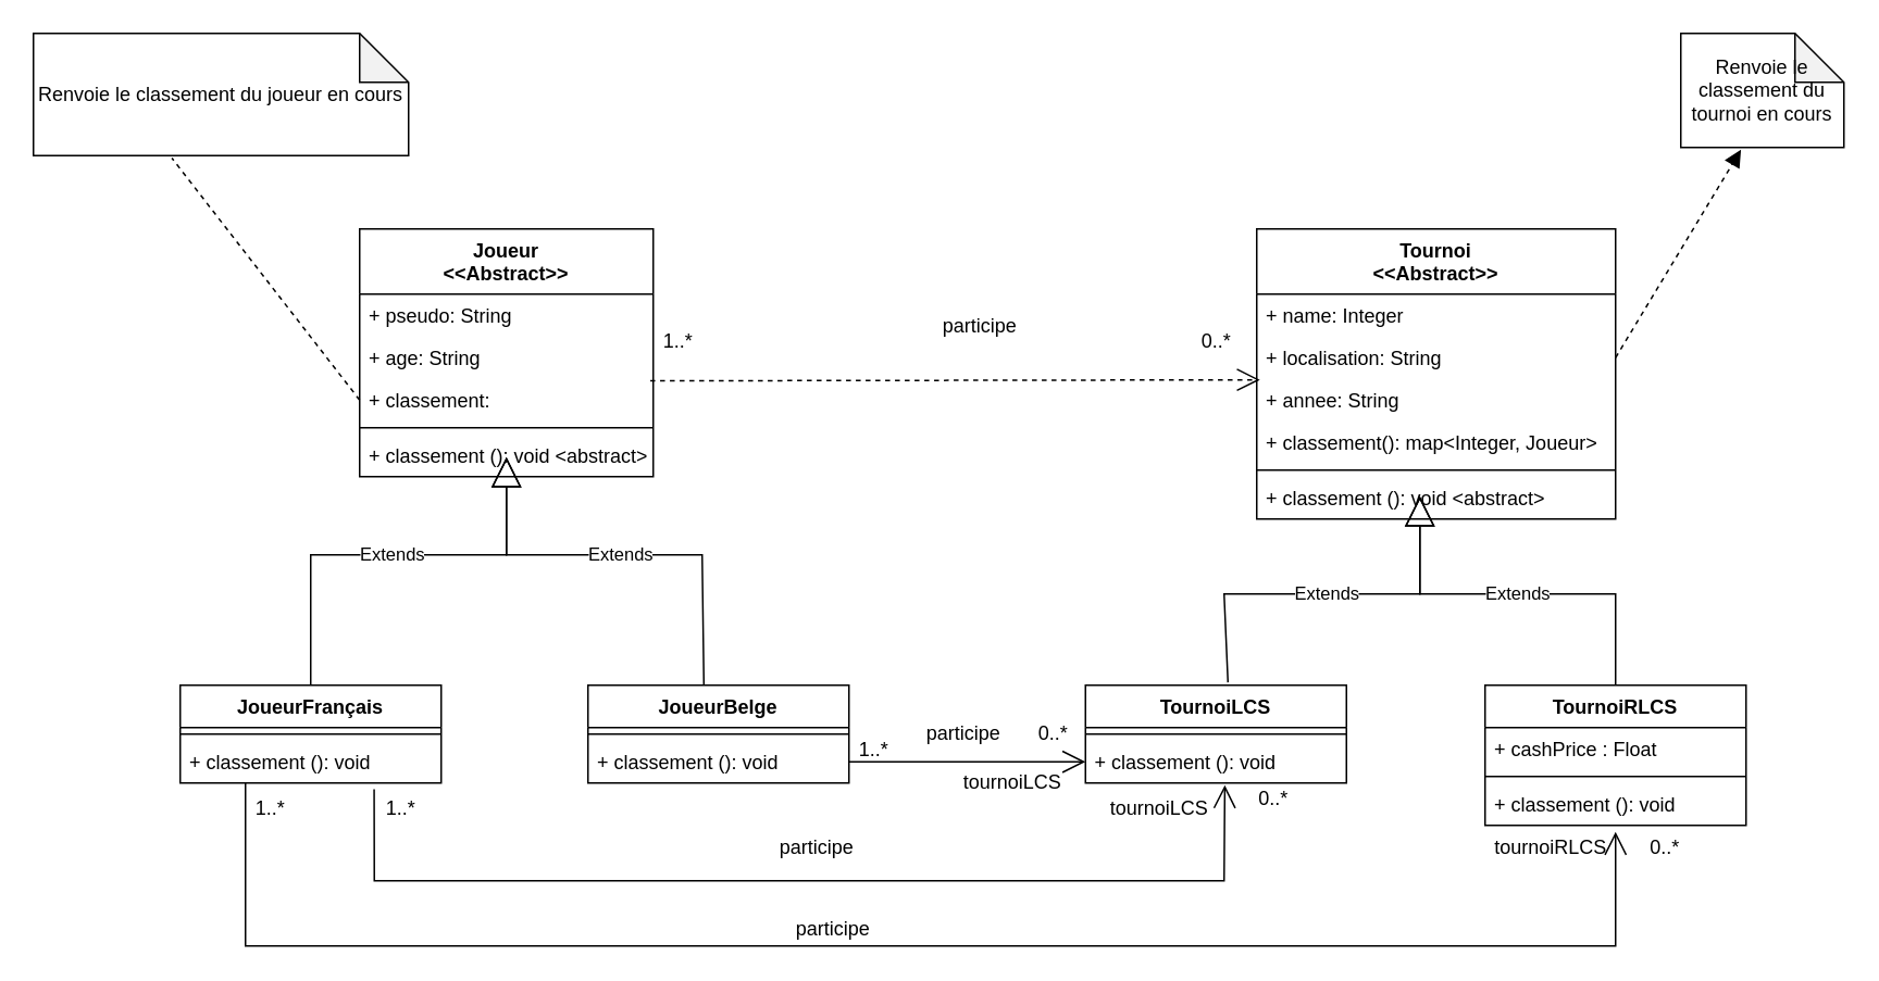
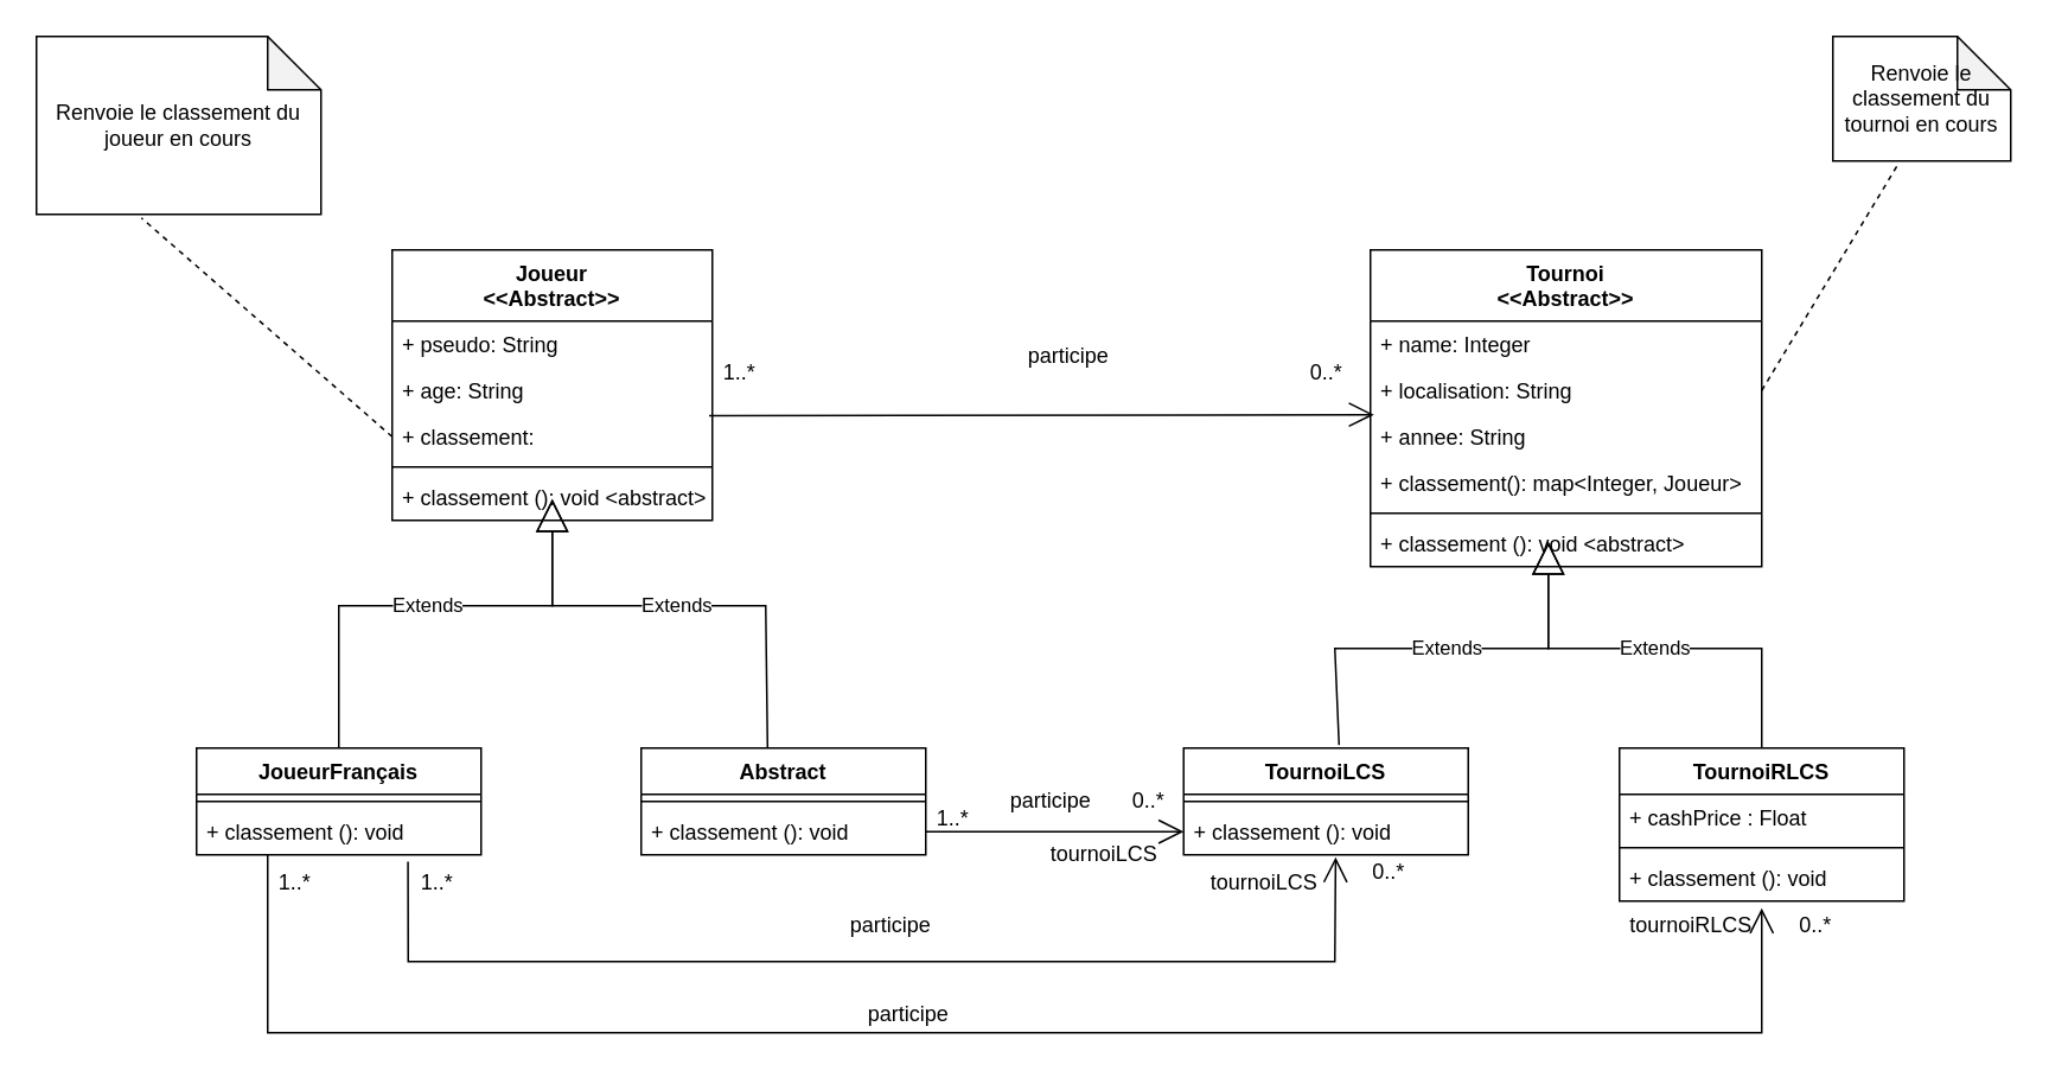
  <mxCell id="0" />
  <mxCell id="1" parent="0" />
  <mxCell id="2" value="Joueur&#10;&lt;&lt;Abstract&gt;&gt;" style="swimlane;fontStyle=1;align=center;verticalAlign=top;childLayout=stackLayout;horizontal=1;startSize=40;horizontalStack=0;resizeParent=1;resizeParentMax=0;resizeLast=0;collapsible=1;marginBottom=0;" parent="1" vertex="1"><mxGeometry x="220" y="140" width="180" height="152" as="geometry" /></mxCell>
  <mxCell id="3" value="+ pseudo: String" style="text;strokeColor=none;fillColor=none;align=left;verticalAlign=top;spacingLeft=4;spacingRight=4;overflow=hidden;rotatable=0;points=[[0,0.5],[1,0.5]];portConstraint=eastwest;" parent="2" vertex="1"><mxGeometry y="40" width="180" height="26" as="geometry" /></mxCell>
  <mxCell id="4" value="+ age: String" style="text;strokeColor=none;fillColor=none;align=left;verticalAlign=top;spacingLeft=4;spacingRight=4;overflow=hidden;rotatable=0;points=[[0,0.5],[1,0.5]];portConstraint=eastwest;" parent="2" vertex="1"><mxGeometry y="66" width="180" height="26" as="geometry" /></mxCell>
  <mxCell id="5" value="+ classement: " style="text;strokeColor=none;fillColor=none;align=left;verticalAlign=top;spacingLeft=4;spacingRight=4;overflow=hidden;rotatable=0;points=[[0,0.5],[1,0.5]];portConstraint=eastwest;" parent="2" vertex="1"><mxGeometry y="92" width="180" height="26" as="geometry" /></mxCell>
  <mxCell id="6" value="" style="line;strokeWidth=1;fillColor=none;align=left;verticalAlign=middle;spacingTop=-1;spacingLeft=3;spacingRight=3;rotatable=0;labelPosition=right;points=[];portConstraint=eastwest;" parent="2" vertex="1"><mxGeometry y="118" width="180" height="8" as="geometry" /></mxCell>
  <mxCell id="7" value="+ classement (): void &lt;abstract&gt;" style="text;strokeColor=none;fillColor=none;align=left;verticalAlign=top;spacingLeft=4;spacingRight=4;overflow=hidden;rotatable=0;points=[[0,0.5],[1,0.5]];portConstraint=eastwest;" parent="2" vertex="1"><mxGeometry y="126" width="180" height="26" as="geometry" /></mxCell>
  <mxCell id="8" value="JoueurFrançais" style="swimlane;fontStyle=1;align=center;verticalAlign=top;childLayout=stackLayout;horizontal=1;startSize=26;horizontalStack=0;resizeParent=1;resizeParentMax=0;resizeLast=0;collapsible=1;marginBottom=0;" parent="1" vertex="1"><mxGeometry x="110" y="420" width="160" height="60" as="geometry" /></mxCell>
  <mxCell id="9" value="" style="line;strokeWidth=1;fillColor=none;align=left;verticalAlign=middle;spacingTop=-1;spacingLeft=3;spacingRight=3;rotatable=0;labelPosition=right;points=[];portConstraint=eastwest;" parent="8" vertex="1"><mxGeometry y="26" width="160" height="8" as="geometry" /></mxCell>
  <mxCell id="10" value="+ classement (): void" style="text;strokeColor=none;fillColor=none;align=left;verticalAlign=top;spacingLeft=4;spacingRight=4;overflow=hidden;rotatable=0;points=[[0,0.5],[1,0.5]];portConstraint=eastwest;" parent="8" vertex="1"><mxGeometry y="34" width="160" height="26" as="geometry" /></mxCell>
- <mxCell id="11" value="JoueurBelge" style="swimlane;fontStyle=1;align=center;verticalAlign=top;childLayout=stackLayout;horizontal=1;startSize=26;horizontalStack=0;resizeParent=1;resizeParentMax=0;resizeLast=0;collapsible=1;marginBottom=0;" parent="1" vertex="1"><mxGeometry x="360" y="420" width="160" height="60" as="geometry" /></mxCell>
+ <mxCell id="11" value="Abstract" style="swimlane;fontStyle=1;align=center;verticalAlign=top;childLayout=stackLayout;horizontal=1;startSize=26;horizontalStack=0;resizeParent=1;resizeParentMax=0;resizeLast=0;collapsible=1;marginBottom=0;" parent="1" vertex="1"><mxGeometry x="360" y="420" width="160" height="60" as="geometry" /></mxCell>
  <mxCell id="12" value="" style="line;strokeWidth=1;fillColor=none;align=left;verticalAlign=middle;spacingTop=-1;spacingLeft=3;spacingRight=3;rotatable=0;labelPosition=right;points=[];portConstraint=eastwest;" parent="11" vertex="1"><mxGeometry y="26" width="160" height="8" as="geometry" /></mxCell>
  <mxCell id="13" value="+ classement (): void" style="text;strokeColor=none;fillColor=none;align=left;verticalAlign=top;spacingLeft=4;spacingRight=4;overflow=hidden;rotatable=0;points=[[0,0.5],[1,0.5]];portConstraint=eastwest;" parent="11" vertex="1"><mxGeometry y="34" width="160" height="26" as="geometry" /></mxCell>
  <mxCell id="14" value="Extends" style="endArrow=block;endSize=16;endFill=0;html=1;rounded=0;exitX=0.5;exitY=0;exitDx=0;exitDy=0;" parent="1" source="8" edge="1"><mxGeometry width="160" relative="1" as="geometry"><mxPoint x="110" y="350" as="sourcePoint" /><mxPoint x="310" y="280" as="targetPoint" /><Array as="points"><mxPoint x="190" y="340" /><mxPoint x="310" y="340" /></Array></mxGeometry></mxCell>
  <mxCell id="15" value="Tournoi&#10;&lt;&lt;Abstract&gt;&gt;" style="swimlane;fontStyle=1;align=center;verticalAlign=top;childLayout=stackLayout;horizontal=1;startSize=40;horizontalStack=0;resizeParent=1;resizeParentMax=0;resizeLast=0;collapsible=1;marginBottom=0;" parent="1" vertex="1"><mxGeometry x="770" y="140" width="220" height="178" as="geometry" /></mxCell>
  <mxCell id="16" value="+ name: Integer" style="text;strokeColor=none;fillColor=none;align=left;verticalAlign=top;spacingLeft=4;spacingRight=4;overflow=hidden;rotatable=0;points=[[0,0.5],[1,0.5]];portConstraint=eastwest;" parent="15" vertex="1"><mxGeometry y="40" width="220" height="26" as="geometry" /></mxCell>
  <mxCell id="17" value="+ localisation: String " style="text;strokeColor=none;fillColor=none;align=left;verticalAlign=top;spacingLeft=4;spacingRight=4;overflow=hidden;rotatable=0;points=[[0,0.5],[1,0.5]];portConstraint=eastwest;" parent="15" vertex="1"><mxGeometry y="66" width="220" height="26" as="geometry" /></mxCell>
  <mxCell id="18" value="+ annee: String" style="text;strokeColor=none;fillColor=none;align=left;verticalAlign=top;spacingLeft=4;spacingRight=4;overflow=hidden;rotatable=0;points=[[0,0.5],[1,0.5]];portConstraint=eastwest;" parent="15" vertex="1"><mxGeometry y="92" width="220" height="26" as="geometry" /></mxCell>
  <mxCell id="19" value="+ classement(): map&lt;Integer, Joueur&gt;" style="text;strokeColor=none;fillColor=none;align=left;verticalAlign=top;spacingLeft=4;spacingRight=4;overflow=hidden;rotatable=0;points=[[0,0.5],[1,0.5]];portConstraint=eastwest;" parent="15" vertex="1"><mxGeometry y="118" width="220" height="26" as="geometry" /></mxCell>
  <mxCell id="20" value="" style="line;strokeWidth=1;fillColor=none;align=left;verticalAlign=middle;spacingTop=-1;spacingLeft=3;spacingRight=3;rotatable=0;labelPosition=right;points=[];portConstraint=eastwest;" parent="15" vertex="1"><mxGeometry y="144" width="220" height="8" as="geometry" /></mxCell>
  <mxCell id="21" value="+ classement (): void &lt;abstract&gt;" style="text;strokeColor=none;fillColor=none;align=left;verticalAlign=top;spacingLeft=4;spacingRight=4;overflow=hidden;rotatable=0;points=[[0,0.5],[1,0.5]];portConstraint=eastwest;" parent="15" vertex="1"><mxGeometry y="152" width="220" height="26" as="geometry" /></mxCell>
- <mxCell id="22" value="" style="endArrow=open;endFill=1;endSize=12;html=1;rounded=0;entryX=0.009;entryY=0.023;entryDx=0;entryDy=0;entryPerimeter=0;exitX=0.99;exitY=0.047;exitDx=0;exitDy=0;exitPerimeter=0;dashed=1;" parent="1" source="5" target="18" edge="1"><mxGeometry width="160" relative="1" as="geometry"><mxPoint x="400" y="208.5" as="sourcePoint" /><mxPoint x="560" y="208.5" as="targetPoint" /></mxGeometry></mxCell>
- <mxCell id="23" value="Renvoie le classement du joueur en cours" style="shape=note;whiteSpace=wrap;html=1;backgroundOutline=1;darkOpacity=0.05;" parent="1" vertex="1"><mxGeometry x="20" y="20" width="230" height="75" as="geometry" /></mxCell>
+ <mxCell id="22" value="" style="endArrow=open;endFill=1;endSize=12;html=1;rounded=0;entryX=0.009;entryY=0.023;entryDx=0;entryDy=0;entryPerimeter=0;exitX=0.99;exitY=0.047;exitDx=0;exitDy=0;exitPerimeter=0;" parent="1" source="5" target="18" edge="1"><mxGeometry width="160" relative="1" as="geometry"><mxPoint x="400" y="208.5" as="sourcePoint" /><mxPoint x="560" y="208.5" as="targetPoint" /></mxGeometry></mxCell>
+ <mxCell id="23" value="Renvoie le classement du joueur en cours" style="shape=note;whiteSpace=wrap;html=1;backgroundOutline=1;darkOpacity=0.05;" parent="1" vertex="1"><mxGeometry x="20" y="20" width="160" height="100" as="geometry" /></mxCell>
  <mxCell id="24" value="" style="html=1;verticalAlign=bottom;endArrow=none;dashed=1;endSize=8;rounded=0;exitX=0;exitY=0.5;exitDx=0;exitDy=0;entryX=0.369;entryY=1.02;entryDx=0;entryDy=0;entryPerimeter=0;" parent="1" source="5" target="23" edge="1"><mxGeometry relative="1" as="geometry"><mxPoint x="90" y="210" as="sourcePoint" /><mxPoint x="10" y="210" as="targetPoint" /></mxGeometry></mxCell>
  <mxCell id="25" value="participe" style="text;html=1;align=center;verticalAlign=middle;resizable=0;points=[];autosize=1;strokeColor=none;fillColor=none;" parent="1" vertex="1"><mxGeometry x="570" y="190" width="60" height="20" as="geometry" /></mxCell>
  <mxCell id="26" value="0..*" style="text;html=1;align=center;verticalAlign=middle;resizable=0;points=[];autosize=1;strokeColor=none;fillColor=none;" parent="1" vertex="1"><mxGeometry x="730" y="199" width="30" height="20" as="geometry" /></mxCell>
  <mxCell id="27" value="1..*" style="text;html=1;align=center;verticalAlign=middle;resizable=0;points=[];autosize=1;strokeColor=none;fillColor=none;" parent="1" vertex="1"><mxGeometry x="400" y="199" width="30" height="20" as="geometry" /></mxCell>
  <mxCell id="28" value="Renvoie le classement du tournoi en cours" style="shape=note;whiteSpace=wrap;html=1;backgroundOutline=1;darkOpacity=0.05;" parent="1" vertex="1"><mxGeometry x="1030" y="20" width="100" height="70" as="geometry" /></mxCell>
- <mxCell id="29" value="" style="html=1;verticalAlign=bottom;endArrow=block;dashed=1;endSize=8;rounded=0;exitX=1;exitY=0.5;exitDx=0;exitDy=0;entryX=0.369;entryY=1.02;entryDx=0;entryDy=0;entryPerimeter=0;" parent="1" source="17" target="28" edge="1"><mxGeometry relative="1" as="geometry"><mxPoint x="930" y="219" as="sourcePoint" /><mxPoint x="840" y="154" as="targetPoint" /></mxGeometry></mxCell>
+ <mxCell id="29" value="" style="html=1;verticalAlign=bottom;endArrow=none;dashed=1;endSize=8;rounded=0;exitX=1;exitY=0.5;exitDx=0;exitDy=0;entryX=0.369;entryY=1.02;entryDx=0;entryDy=0;entryPerimeter=0;" parent="1" source="17" target="28" edge="1"><mxGeometry relative="1" as="geometry"><mxPoint x="930" y="219" as="sourcePoint" /><mxPoint x="840" y="154" as="targetPoint" /></mxGeometry></mxCell>
  <mxCell id="30" value="Extends" style="endArrow=block;endSize=16;endFill=0;html=1;rounded=0;exitX=0.444;exitY=-0.008;exitDx=0;exitDy=0;exitPerimeter=0;" parent="1" source="11" edge="1"><mxGeometry width="160" relative="1" as="geometry"><mxPoint x="430" y="400" as="sourcePoint" /><mxPoint x="310" y="280" as="targetPoint" /><Array as="points"><mxPoint x="430" y="340" /><mxPoint x="310" y="340" /></Array></mxGeometry></mxCell>
  <mxCell id="31" value="TournoiLCS" style="swimlane;fontStyle=1;align=center;verticalAlign=top;childLayout=stackLayout;horizontal=1;startSize=26;horizontalStack=0;resizeParent=1;resizeParentMax=0;resizeLast=0;collapsible=1;marginBottom=0;" parent="1" vertex="1"><mxGeometry x="665" y="420" width="160" height="60" as="geometry" /></mxCell>
  <mxCell id="32" value="" style="line;strokeWidth=1;fillColor=none;align=left;verticalAlign=middle;spacingTop=-1;spacingLeft=3;spacingRight=3;rotatable=0;labelPosition=right;points=[];portConstraint=eastwest;" parent="31" vertex="1"><mxGeometry y="26" width="160" height="8" as="geometry" /></mxCell>
  <mxCell id="33" value="+ classement (): void" style="text;strokeColor=none;fillColor=none;align=left;verticalAlign=top;spacingLeft=4;spacingRight=4;overflow=hidden;rotatable=0;points=[[0,0.5],[1,0.5]];portConstraint=eastwest;" parent="31" vertex="1"><mxGeometry y="34" width="160" height="26" as="geometry" /></mxCell>
  <mxCell id="34" value="Extends" style="endArrow=block;endSize=16;endFill=0;html=1;rounded=0;exitX=0.546;exitY=-0.029;exitDx=0;exitDy=0;exitPerimeter=0;" parent="1" source="31" edge="1"><mxGeometry width="160" relative="1" as="geometry"><mxPoint x="670" y="374" as="sourcePoint" /><mxPoint x="870" y="304" as="targetPoint" /><Array as="points"><mxPoint x="750" y="364" /><mxPoint x="870" y="364" /></Array></mxGeometry></mxCell>
  <mxCell id="35" value="Extends" style="endArrow=block;endSize=16;endFill=0;html=1;rounded=0;" parent="1" edge="1"><mxGeometry width="160" relative="1" as="geometry"><mxPoint x="990" y="424" as="sourcePoint" /><mxPoint x="870" y="304" as="targetPoint" /><Array as="points"><mxPoint x="990" y="364" /><mxPoint x="870" y="364" /></Array></mxGeometry></mxCell>
  <mxCell id="36" value="TournoiRLCS" style="swimlane;fontStyle=1;align=center;verticalAlign=top;childLayout=stackLayout;horizontal=1;startSize=26;horizontalStack=0;resizeParent=1;resizeParentMax=0;resizeLast=0;collapsible=1;marginBottom=0;" parent="1" vertex="1"><mxGeometry x="910" y="420" width="160" height="86" as="geometry" /></mxCell>
  <mxCell id="37" value="+ cashPrice : Float" style="text;strokeColor=none;fillColor=none;align=left;verticalAlign=top;spacingLeft=4;spacingRight=4;overflow=hidden;rotatable=0;points=[[0,0.5],[1,0.5]];portConstraint=eastwest;" parent="36" vertex="1"><mxGeometry y="26" width="160" height="26" as="geometry" /></mxCell>
  <mxCell id="38" value="" style="line;strokeWidth=1;fillColor=none;align=left;verticalAlign=middle;spacingTop=-1;spacingLeft=3;spacingRight=3;rotatable=0;labelPosition=right;points=[];portConstraint=eastwest;" parent="36" vertex="1"><mxGeometry y="52" width="160" height="8" as="geometry" /></mxCell>
  <mxCell id="39" value="+ classement (): void" style="text;strokeColor=none;fillColor=none;align=left;verticalAlign=top;spacingLeft=4;spacingRight=4;overflow=hidden;rotatable=0;points=[[0,0.5],[1,0.5]];portConstraint=eastwest;" parent="36" vertex="1"><mxGeometry y="60" width="160" height="26" as="geometry" /></mxCell>
  <mxCell id="40" value="" style="endArrow=open;endFill=1;endSize=12;html=1;rounded=0;entryX=0;entryY=0.5;entryDx=0;entryDy=0;exitX=1;exitY=0.5;exitDx=0;exitDy=0;" parent="1" source="13" target="33" edge="1"><mxGeometry width="160" relative="1" as="geometry"><mxPoint x="520" y="462.5" as="sourcePoint" /><mxPoint x="660" y="463" as="targetPoint" /></mxGeometry></mxCell>
  <mxCell id="41" value="" style="endArrow=open;endFill=1;endSize=12;html=1;rounded=0;exitX=0.743;exitY=1.146;exitDx=0;exitDy=0;exitPerimeter=0;entryX=0.534;entryY=1.049;entryDx=0;entryDy=0;entryPerimeter=0;" parent="1" source="10" target="33" edge="1"><mxGeometry width="160" relative="1" as="geometry"><mxPoint x="460" y="540" as="sourcePoint" /><mxPoint x="750" y="540" as="targetPoint" /><Array as="points"><mxPoint x="229" y="540" /><mxPoint x="430" y="540" /><mxPoint x="750" y="540" /></Array></mxGeometry></mxCell>
  <mxCell id="42" value="" style="endArrow=open;endFill=1;endSize=12;html=1;rounded=0;exitX=0.25;exitY=1;exitDx=0;exitDy=0;exitPerimeter=0;entryX=0.5;entryY=1.154;entryDx=0;entryDy=0;entryPerimeter=0;" parent="1" source="10" target="39" edge="1"><mxGeometry width="160" relative="1" as="geometry"><mxPoint x="260" y="560" as="sourcePoint" /><mxPoint x="760" y="570" as="targetPoint" /><Array as="points"><mxPoint x="150" y="580" /><mxPoint x="990" y="580" /></Array></mxGeometry></mxCell>
  <mxCell id="43" value="participe" style="text;html=1;align=center;verticalAlign=middle;resizable=0;points=[];autosize=1;strokeColor=none;fillColor=none;" parent="1" vertex="1"><mxGeometry x="560" y="440" width="60" height="20" as="geometry" /></mxCell>
  <mxCell id="44" value="participe" style="text;html=1;align=center;verticalAlign=middle;resizable=0;points=[];autosize=1;strokeColor=none;fillColor=none;" parent="1" vertex="1"><mxGeometry x="470" y="510" width="60" height="20" as="geometry" /></mxCell>
  <mxCell id="45" value="participe" style="text;html=1;align=center;verticalAlign=middle;resizable=0;points=[];autosize=1;strokeColor=none;fillColor=none;" parent="1" vertex="1"><mxGeometry x="480" y="560" width="60" height="20" as="geometry" /></mxCell>
  <mxCell id="46" value="1..*" style="text;html=1;align=center;verticalAlign=middle;resizable=0;points=[];autosize=1;strokeColor=none;fillColor=none;" parent="1" vertex="1"><mxGeometry x="230" y="486" width="30" height="20" as="geometry" /></mxCell>
  <mxCell id="47" value="1..*" style="text;html=1;align=center;verticalAlign=middle;resizable=0;points=[];autosize=1;strokeColor=none;fillColor=none;" parent="1" vertex="1"><mxGeometry x="150" y="486" width="30" height="20" as="geometry" /></mxCell>
  <mxCell id="48" value="0..*" style="text;html=1;align=center;verticalAlign=middle;resizable=0;points=[];autosize=1;strokeColor=none;fillColor=none;" parent="1" vertex="1"><mxGeometry x="765" y="480" width="30" height="20" as="geometry" /></mxCell>
  <mxCell id="49" value="0..*" style="text;html=1;align=center;verticalAlign=middle;resizable=0;points=[];autosize=1;strokeColor=none;fillColor=none;" parent="1" vertex="1"><mxGeometry x="1005" y="510" width="30" height="20" as="geometry" /></mxCell>
  <mxCell id="50" value="0..*" style="text;html=1;align=center;verticalAlign=middle;resizable=0;points=[];autosize=1;strokeColor=none;fillColor=none;" parent="1" vertex="1"><mxGeometry x="630" y="440" width="30" height="20" as="geometry" /></mxCell>
  <mxCell id="51" value="1..*" style="text;html=1;align=center;verticalAlign=middle;resizable=0;points=[];autosize=1;strokeColor=none;fillColor=none;" parent="1" vertex="1"><mxGeometry x="520" y="450" width="30" height="20" as="geometry" /></mxCell>
  <mxCell id="52" value="tournoiLCS" style="text;html=1;align=center;verticalAlign=middle;resizable=0;points=[];autosize=1;strokeColor=none;fillColor=none;" parent="1" vertex="1"><mxGeometry x="580" y="470" width="80" height="20" as="geometry" /></mxCell>
  <mxCell id="53" value="tournoiLCS" style="text;html=1;align=center;verticalAlign=middle;resizable=0;points=[];autosize=1;strokeColor=none;fillColor=none;" parent="1" vertex="1"><mxGeometry x="670" y="486" width="80" height="20" as="geometry" /></mxCell>
  <mxCell id="54" value="tournoiRLCS" style="text;html=1;align=center;verticalAlign=middle;resizable=0;points=[];autosize=1;strokeColor=none;fillColor=none;" parent="1" vertex="1"><mxGeometry x="910" y="510" width="80" height="20" as="geometry" /></mxCell>
